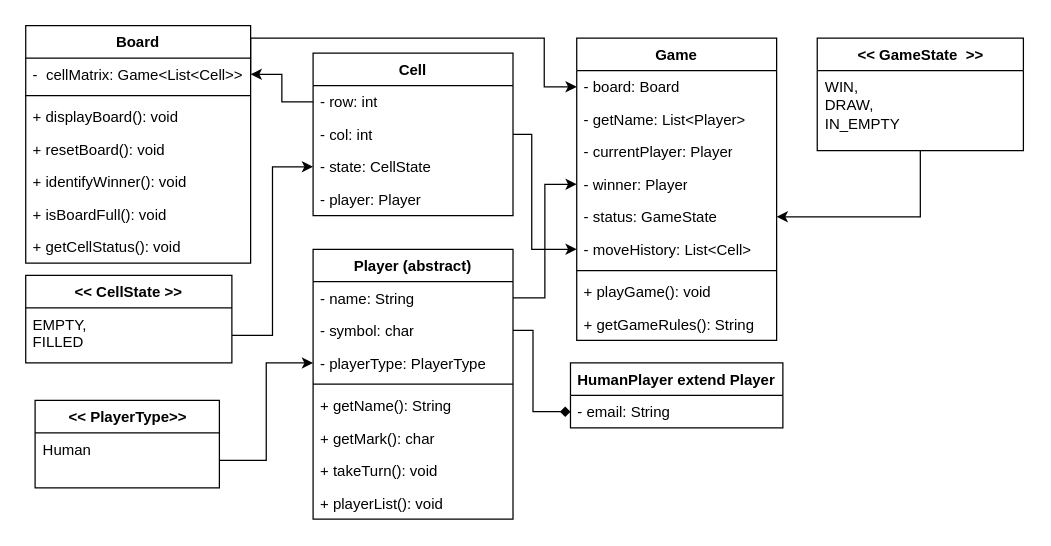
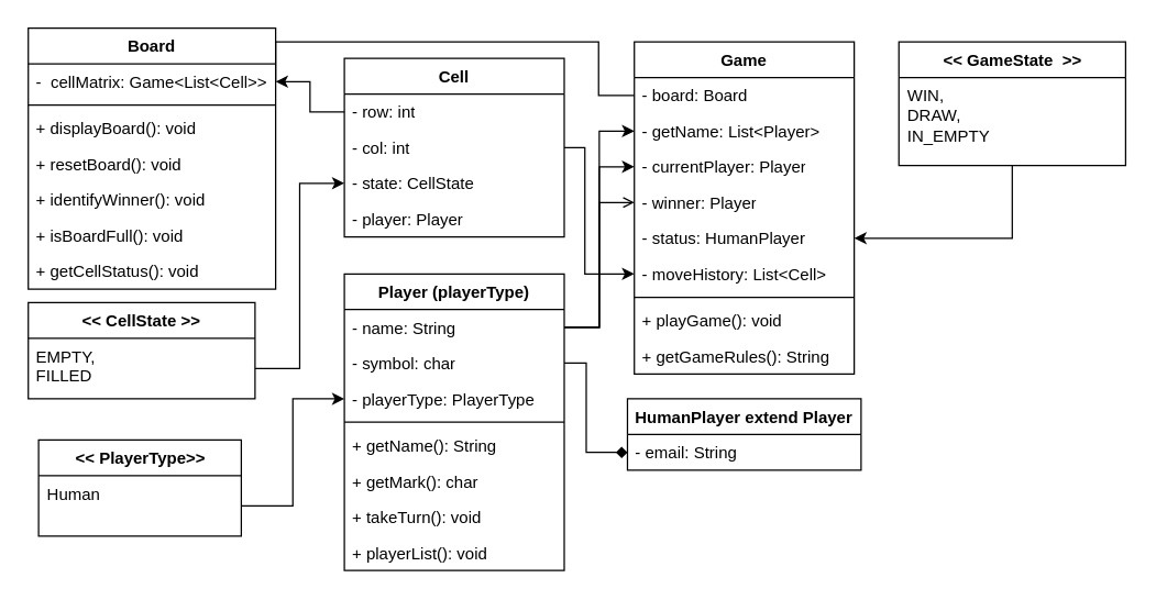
  <mxCell id="0" />
  <mxCell id="1" parent="0" />
  <mxCell id="2" value="Game" style="swimlane;fontStyle=1;align=center;verticalAlign=top;childLayout=stackLayout;horizontal=1;startSize=26;horizontalStack=0;resizeParent=1;resizeParentMax=0;resizeLast=0;collapsible=1;marginBottom=0;whiteSpace=wrap;html=1;" vertex="1" parent="1"><mxGeometry x="461" y="30" width="160" height="242" as="geometry" /></mxCell>
  <mxCell id="3" value="- board: Board" style="text;strokeColor=none;fillColor=none;align=left;verticalAlign=top;spacingLeft=4;spacingRight=4;overflow=hidden;rotatable=0;points=[[0,0.5],[1,0.5]];portConstraint=eastwest;whiteSpace=wrap;html=1;" vertex="1" parent="2"><mxGeometry y="26" width="160" height="26" as="geometry" /></mxCell>
  <mxCell id="4" value="- getName: List&amp;lt;Player&amp;gt;" style="text;strokeColor=none;fillColor=none;align=left;verticalAlign=top;spacingLeft=4;spacingRight=4;overflow=hidden;rotatable=0;points=[[0,0.5],[1,0.5]];portConstraint=eastwest;whiteSpace=wrap;html=1;" vertex="1" parent="2"><mxGeometry y="52" width="160" height="26" as="geometry" /></mxCell>
  <mxCell id="5" value="- currentPlayer: Player" style="text;strokeColor=none;fillColor=none;align=left;verticalAlign=top;spacingLeft=4;spacingRight=4;overflow=hidden;rotatable=0;points=[[0,0.5],[1,0.5]];portConstraint=eastwest;whiteSpace=wrap;html=1;" vertex="1" parent="2"><mxGeometry y="78" width="160" height="26" as="geometry" /></mxCell>
  <mxCell id="6" value="- winner: Player" style="text;strokeColor=none;fillColor=none;align=left;verticalAlign=top;spacingLeft=4;spacingRight=4;overflow=hidden;rotatable=0;points=[[0,0.5],[1,0.5]];portConstraint=eastwest;whiteSpace=wrap;html=1;" vertex="1" parent="2"><mxGeometry y="104" width="160" height="26" as="geometry" /></mxCell>
- <mxCell id="7" value="- status: GameState&amp;nbsp;" style="text;strokeColor=none;fillColor=none;align=left;verticalAlign=top;spacingLeft=4;spacingRight=4;overflow=hidden;rotatable=0;points=[[0,0.5],[1,0.5]];portConstraint=eastwest;whiteSpace=wrap;html=1;" vertex="1" parent="2"><mxGeometry y="130" width="160" height="26" as="geometry" /></mxCell>
+ <mxCell id="7" value="- status: HumanPlayer&amp;nbsp;" style="text;strokeColor=none;fillColor=none;align=left;verticalAlign=top;spacingLeft=4;spacingRight=4;overflow=hidden;rotatable=0;points=[[0,0.5],[1,0.5]];portConstraint=eastwest;whiteSpace=wrap;html=1;" vertex="1" parent="2"><mxGeometry y="130" width="160" height="26" as="geometry" /></mxCell>
  <mxCell id="8" value="- moveHistory: List&amp;lt;Cell&amp;gt;&amp;nbsp;" style="text;strokeColor=none;fillColor=none;align=left;verticalAlign=top;spacingLeft=4;spacingRight=4;overflow=hidden;rotatable=0;points=[[0,0.5],[1,0.5]];portConstraint=eastwest;whiteSpace=wrap;html=1;" vertex="1" parent="2"><mxGeometry y="156" width="160" height="26" as="geometry" /></mxCell>
  <mxCell id="9" value="" style="line;strokeWidth=1;fillColor=none;align=left;verticalAlign=middle;spacingTop=-1;spacingLeft=3;spacingRight=3;rotatable=0;labelPosition=right;points=[];portConstraint=eastwest;strokeColor=inherit;" vertex="1" parent="2"><mxGeometry y="182" width="160" height="8" as="geometry" /></mxCell>
  <mxCell id="10" value="+ playGame(): void" style="text;strokeColor=none;fillColor=none;align=left;verticalAlign=top;spacingLeft=4;spacingRight=4;overflow=hidden;rotatable=0;points=[[0,0.5],[1,0.5]];portConstraint=eastwest;whiteSpace=wrap;html=1;" vertex="1" parent="2"><mxGeometry y="190" width="160" height="26" as="geometry" /></mxCell>
  <mxCell id="11" value="+ getGameRules(): String" style="text;strokeColor=none;fillColor=none;align=left;verticalAlign=top;spacingLeft=4;spacingRight=4;overflow=hidden;rotatable=0;points=[[0,0.5],[1,0.5]];portConstraint=eastwest;whiteSpace=wrap;html=1;" vertex="1" parent="2"><mxGeometry y="216" width="160" height="26" as="geometry" /></mxCell>
  <mxCell id="12" value="Board" style="swimlane;fontStyle=1;align=center;verticalAlign=top;childLayout=stackLayout;horizontal=1;startSize=26;horizontalStack=0;resizeParent=1;resizeParentMax=0;resizeLast=0;collapsible=1;marginBottom=0;whiteSpace=wrap;html=1;" vertex="1" parent="1"><mxGeometry x="20" y="20" width="180" height="190" as="geometry" /></mxCell>
  <mxCell id="13" value="-&amp;nbsp; cellMatrix: Game&amp;lt;List&amp;lt;Cell&amp;gt;&amp;gt;" style="text;strokeColor=none;fillColor=none;align=left;verticalAlign=top;spacingLeft=4;spacingRight=4;overflow=hidden;rotatable=0;points=[[0,0.5],[1,0.5]];portConstraint=eastwest;whiteSpace=wrap;html=1;" vertex="1" parent="12"><mxGeometry y="26" width="180" height="26" as="geometry" /></mxCell>
  <mxCell id="14" value="" style="line;strokeWidth=1;fillColor=none;align=left;verticalAlign=middle;spacingTop=-1;spacingLeft=3;spacingRight=3;rotatable=0;labelPosition=right;points=[];portConstraint=eastwest;strokeColor=inherit;" vertex="1" parent="12"><mxGeometry y="52" width="180" height="8" as="geometry" /></mxCell>
  <mxCell id="15" value="+ displayBoard(): void" style="text;strokeColor=none;fillColor=none;align=left;verticalAlign=top;spacingLeft=4;spacingRight=4;overflow=hidden;rotatable=0;points=[[0,0.5],[1,0.5]];portConstraint=eastwest;whiteSpace=wrap;html=1;" vertex="1" parent="12"><mxGeometry y="60" width="180" height="26" as="geometry" /></mxCell>
  <mxCell id="16" value="+ resetBoard(): void" style="text;strokeColor=none;fillColor=none;align=left;verticalAlign=top;spacingLeft=4;spacingRight=4;overflow=hidden;rotatable=0;points=[[0,0.5],[1,0.5]];portConstraint=eastwest;whiteSpace=wrap;html=1;" vertex="1" parent="12"><mxGeometry y="86" width="180" height="26" as="geometry" /></mxCell>
  <mxCell id="17" value="+ identifyWinner(): void" style="text;strokeColor=none;fillColor=none;align=left;verticalAlign=top;spacingLeft=4;spacingRight=4;overflow=hidden;rotatable=0;points=[[0,0.5],[1,0.5]];portConstraint=eastwest;whiteSpace=wrap;html=1;" vertex="1" parent="12"><mxGeometry y="112" width="180" height="26" as="geometry" /></mxCell>
  <mxCell id="18" value="+ isBoardFull(): void" style="text;strokeColor=none;fillColor=none;align=left;verticalAlign=top;spacingLeft=4;spacingRight=4;overflow=hidden;rotatable=0;points=[[0,0.5],[1,0.5]];portConstraint=eastwest;whiteSpace=wrap;html=1;" vertex="1" parent="12"><mxGeometry y="138" width="180" height="26" as="geometry" /></mxCell>
  <mxCell id="19" value="+ getCellStatus(): void" style="text;strokeColor=none;fillColor=none;align=left;verticalAlign=top;spacingLeft=4;spacingRight=4;overflow=hidden;rotatable=0;points=[[0,0.5],[1,0.5]];portConstraint=eastwest;whiteSpace=wrap;html=1;" vertex="1" parent="12"><mxGeometry y="164" width="180" height="26" as="geometry" /></mxCell>
  <mxCell id="20" style="edgeStyle=orthogonalEdgeStyle;rounded=0;orthogonalLoop=1;jettySize=auto;html=1;entryX=1;entryY=0.5;entryDx=0;entryDy=0;" edge="1" parent="1" source="21" target="7"><mxGeometry relative="1" as="geometry" /></mxCell>
  <mxCell id="21" value="&amp;lt;&amp;lt; GameState&amp;nbsp; &amp;gt;&amp;gt;" style="swimlane;fontStyle=1;align=center;verticalAlign=top;childLayout=stackLayout;horizontal=1;startSize=26;horizontalStack=0;resizeParent=1;resizeParentMax=0;resizeLast=0;collapsible=1;marginBottom=0;whiteSpace=wrap;html=1;" vertex="1" parent="1"><mxGeometry x="653.5" y="30" width="165" height="90" as="geometry" /></mxCell>
  <mxCell id="22" value="&lt;div&gt;&lt;span style=&quot;font-size: 12px;&quot;&gt;WIN,&lt;/span&gt;&lt;/div&gt;&lt;div&gt;&lt;span style=&quot;font-size: 12px;&quot;&gt;DRAW,&lt;/span&gt;&lt;/div&gt;&lt;div&gt;&lt;span style=&quot;font-size: 12px;&quot;&gt;IN_EMPTY&lt;/span&gt;&lt;/div&gt;" style="text;strokeColor=none;fillColor=none;align=left;verticalAlign=top;spacingLeft=4;spacingRight=4;overflow=hidden;rotatable=0;points=[[0,0.5],[1,0.5]];portConstraint=eastwest;whiteSpace=wrap;html=1;" vertex="1" parent="21"><mxGeometry y="26" width="165" height="64" as="geometry" /></mxCell>
  <mxCell id="23" value="Cell" style="swimlane;fontStyle=1;align=center;verticalAlign=top;childLayout=stackLayout;horizontal=1;startSize=26;horizontalStack=0;resizeParent=1;resizeParentMax=0;resizeLast=0;collapsible=1;marginBottom=0;whiteSpace=wrap;html=1;" vertex="1" parent="1"><mxGeometry x="250" y="42" width="160" height="130" as="geometry" /></mxCell>
  <mxCell id="24" value="- row: int" style="text;strokeColor=none;fillColor=none;align=left;verticalAlign=top;spacingLeft=4;spacingRight=4;overflow=hidden;rotatable=0;points=[[0,0.5],[1,0.5]];portConstraint=eastwest;whiteSpace=wrap;html=1;" vertex="1" parent="23"><mxGeometry y="26" width="160" height="26" as="geometry" /></mxCell>
  <mxCell id="25" value="- col: int" style="text;strokeColor=none;fillColor=none;align=left;verticalAlign=top;spacingLeft=4;spacingRight=4;overflow=hidden;rotatable=0;points=[[0,0.5],[1,0.5]];portConstraint=eastwest;whiteSpace=wrap;html=1;" vertex="1" parent="23"><mxGeometry y="52" width="160" height="26" as="geometry" /></mxCell>
  <mxCell id="26" value="- state: CellState" style="text;strokeColor=none;fillColor=none;align=left;verticalAlign=top;spacingLeft=4;spacingRight=4;overflow=hidden;rotatable=0;points=[[0,0.5],[1,0.5]];portConstraint=eastwest;whiteSpace=wrap;html=1;" vertex="1" parent="23"><mxGeometry y="78" width="160" height="26" as="geometry" /></mxCell>
  <mxCell id="27" value="- player: Player" style="text;strokeColor=none;fillColor=none;align=left;verticalAlign=top;spacingLeft=4;spacingRight=4;overflow=hidden;rotatable=0;points=[[0,0.5],[1,0.5]];portConstraint=eastwest;whiteSpace=wrap;html=1;" vertex="1" parent="23"><mxGeometry y="104" width="160" height="26" as="geometry" /></mxCell>
  <mxCell id="28" value="&amp;lt;&amp;lt; CellState&amp;nbsp;&amp;gt;&amp;gt;" style="swimlane;fontStyle=1;align=center;verticalAlign=top;childLayout=stackLayout;horizontal=1;startSize=26;horizontalStack=0;resizeParent=1;resizeParentMax=0;resizeLast=0;collapsible=1;marginBottom=0;whiteSpace=wrap;html=1;" vertex="1" parent="1"><mxGeometry x="20" y="220" width="165" height="70" as="geometry" /></mxCell>
  <mxCell id="29" value="&lt;div&gt;&lt;span style=&quot;font-size: 12px;&quot;&gt;EMPTY,&lt;/span&gt;&lt;/div&gt;&lt;div&gt;&lt;span style=&quot;font-size: 12px;&quot;&gt;FILLED&lt;/span&gt;&lt;/div&gt;" style="text;strokeColor=none;fillColor=none;align=left;verticalAlign=top;spacingLeft=4;spacingRight=4;overflow=hidden;rotatable=0;points=[[0,0.5],[1,0.5]];portConstraint=eastwest;whiteSpace=wrap;html=1;" vertex="1" parent="28"><mxGeometry y="26" width="165" height="44" as="geometry" /></mxCell>
- <mxCell id="30" value="Player (abstract)" style="swimlane;fontStyle=1;align=center;verticalAlign=top;childLayout=stackLayout;horizontal=1;startSize=26;horizontalStack=0;resizeParent=1;resizeParentMax=0;resizeLast=0;collapsible=1;marginBottom=0;whiteSpace=wrap;html=1;" vertex="1" parent="1"><mxGeometry x="250" y="199" width="160" height="216" as="geometry" /></mxCell>
+ <mxCell id="30" value="Player (playerType)" style="swimlane;fontStyle=1;align=center;verticalAlign=top;childLayout=stackLayout;horizontal=1;startSize=26;horizontalStack=0;resizeParent=1;resizeParentMax=0;resizeLast=0;collapsible=1;marginBottom=0;whiteSpace=wrap;html=1;" vertex="1" parent="1"><mxGeometry x="250" y="199" width="160" height="216" as="geometry" /></mxCell>
  <mxCell id="31" value="- name: String" style="text;strokeColor=none;fillColor=none;align=left;verticalAlign=top;spacingLeft=4;spacingRight=4;overflow=hidden;rotatable=0;points=[[0,0.5],[1,0.5]];portConstraint=eastwest;whiteSpace=wrap;html=1;" vertex="1" parent="30"><mxGeometry y="26" width="160" height="26" as="geometry" /></mxCell>
  <mxCell id="32" value="- symbol: char" style="text;strokeColor=none;fillColor=none;align=left;verticalAlign=top;spacingLeft=4;spacingRight=4;overflow=hidden;rotatable=0;points=[[0,0.5],[1,0.5]];portConstraint=eastwest;whiteSpace=wrap;html=1;" vertex="1" parent="30"><mxGeometry y="52" width="160" height="26" as="geometry" /></mxCell>
  <mxCell id="33" value="- playerType: PlayerType" style="text;strokeColor=none;fillColor=none;align=left;verticalAlign=top;spacingLeft=4;spacingRight=4;overflow=hidden;rotatable=0;points=[[0,0.5],[1,0.5]];portConstraint=eastwest;whiteSpace=wrap;html=1;" vertex="1" parent="30"><mxGeometry y="78" width="160" height="26" as="geometry" /></mxCell>
  <mxCell id="34" value="" style="line;strokeWidth=1;fillColor=none;align=left;verticalAlign=middle;spacingTop=-1;spacingLeft=3;spacingRight=3;rotatable=0;labelPosition=right;points=[];portConstraint=eastwest;strokeColor=inherit;" vertex="1" parent="30"><mxGeometry y="104" width="160" height="8" as="geometry" /></mxCell>
  <mxCell id="35" value="+ getName(): String" style="text;strokeColor=none;fillColor=none;align=left;verticalAlign=top;spacingLeft=4;spacingRight=4;overflow=hidden;rotatable=0;points=[[0,0.5],[1,0.5]];portConstraint=eastwest;whiteSpace=wrap;html=1;" vertex="1" parent="30"><mxGeometry y="112" width="160" height="26" as="geometry" /></mxCell>
  <mxCell id="36" value="+ getMark(): char" style="text;strokeColor=none;fillColor=none;align=left;verticalAlign=top;spacingLeft=4;spacingRight=4;overflow=hidden;rotatable=0;points=[[0,0.5],[1,0.5]];portConstraint=eastwest;whiteSpace=wrap;html=1;" vertex="1" parent="30"><mxGeometry y="138" width="160" height="26" as="geometry" /></mxCell>
  <mxCell id="37" value="+ takeTurn(): void" style="text;strokeColor=none;fillColor=none;align=left;verticalAlign=top;spacingLeft=4;spacingRight=4;overflow=hidden;rotatable=0;points=[[0,0.5],[1,0.5]];portConstraint=eastwest;whiteSpace=wrap;html=1;" vertex="1" parent="30"><mxGeometry y="164" width="160" height="26" as="geometry" /></mxCell>
  <mxCell id="38" value="+ playerList(): void" style="text;strokeColor=none;fillColor=none;align=left;verticalAlign=top;spacingLeft=4;spacingRight=4;overflow=hidden;rotatable=0;points=[[0,0.5],[1,0.5]];portConstraint=eastwest;whiteSpace=wrap;html=1;" vertex="1" parent="30"><mxGeometry y="190" width="160" height="26" as="geometry" /></mxCell>
  <mxCell id="39" value="&amp;lt;&amp;lt; PlayerType&amp;gt;&amp;gt;" style="swimlane;fontStyle=1;align=center;verticalAlign=top;childLayout=stackLayout;horizontal=1;startSize=26;horizontalStack=0;resizeParent=1;resizeParentMax=0;resizeLast=0;collapsible=1;marginBottom=0;whiteSpace=wrap;html=1;" vertex="1" parent="1"><mxGeometry x="27.5" y="320" width="147.5" height="70" as="geometry" /></mxCell>
  <mxCell id="40" value="&lt;span style=&quot;font-size: 12px;&quot;&gt;Human&lt;/span&gt;" style="text;strokeColor=none;fillColor=none;align=left;verticalAlign=top;spacingLeft=4;spacingRight=4;overflow=hidden;rotatable=0;points=[[0,0.5],[1,0.5]];portConstraint=eastwest;whiteSpace=wrap;html=1;" vertex="1" parent="39"><mxGeometry y="26" width="147.5" height="44" as="geometry" /></mxCell>
  <mxCell id="41" value="HumanPlayer extend Player" style="swimlane;fontStyle=1;align=center;verticalAlign=top;childLayout=stackLayout;horizontal=1;startSize=26;horizontalStack=0;resizeParent=1;resizeParentMax=0;resizeLast=0;collapsible=1;marginBottom=0;whiteSpace=wrap;html=1;" vertex="1" parent="1"><mxGeometry x="456" y="290" width="170" height="52" as="geometry" /></mxCell>
  <mxCell id="42" value="- email: String" style="text;strokeColor=none;fillColor=none;align=left;verticalAlign=top;spacingLeft=4;spacingRight=4;overflow=hidden;rotatable=0;points=[[0,0.5],[1,0.5]];portConstraint=eastwest;whiteSpace=wrap;html=1;" vertex="1" parent="41"><mxGeometry y="26" width="170" height="26" as="geometry" /></mxCell>
- <mxCell id="44" style="edgeStyle=orthogonalEdgeStyle;rounded=0;orthogonalLoop=1;jettySize=auto;html=1;exitX=1;exitY=0.5;exitDx=0;exitDy=0;entryX=0;entryY=0.5;entryDx=0;entryDy=0;" edge="1" parent="1" source="31" target="6"><mxGeometry relative="1" as="geometry" /></mxCell>
+ <mxCell id="43" style="edgeStyle=orthogonalEdgeStyle;rounded=0;orthogonalLoop=1;jettySize=auto;html=1;exitX=1;exitY=0.5;exitDx=0;exitDy=0;entryX=0;entryY=0.5;entryDx=0;entryDy=0;" edge="1" parent="1" source="31" target="5"><mxGeometry relative="1" as="geometry" /></mxCell>
+ <mxCell id="44" style="edgeStyle=orthogonalEdgeStyle;rounded=0;orthogonalLoop=1;jettySize=auto;html=1;exitX=1;exitY=0.5;exitDx=0;exitDy=0;entryX=0;entryY=0.5;entryDx=0;entryDy=0;endArrow=open;" edge="1" parent="1" source="31" target="6"><mxGeometry relative="1" as="geometry" /></mxCell>
  <mxCell id="45" style="edgeStyle=orthogonalEdgeStyle;rounded=0;orthogonalLoop=1;jettySize=auto;html=1;exitX=1;exitY=0.5;exitDx=0;exitDy=0;entryX=0;entryY=0.5;entryDx=0;entryDy=0;" edge="1" parent="1" source="25" target="8"><mxGeometry relative="1" as="geometry"><Array as="points"><mxPoint x="425" y="107" /><mxPoint x="425" y="199" /></Array></mxGeometry></mxCell>
- <mxCell id="46" style="edgeStyle=orthogonalEdgeStyle;rounded=0;orthogonalLoop=1;jettySize=auto;html=1;exitX=1;exitY=0.5;exitDx=0;exitDy=0;entryX=0;entryY=0.5;entryDx=0;entryDy=0;" edge="1" parent="1" source="13" target="3"><mxGeometry relative="1" as="geometry"><Array as="points"><mxPoint x="200" y="30" /><mxPoint x="435" y="30" /><mxPoint x="435" y="69" /></Array></mxGeometry></mxCell>
+ <mxCell id="46" style="edgeStyle=orthogonalEdgeStyle;rounded=0;orthogonalLoop=1;jettySize=auto;html=1;exitX=1;exitY=0.5;exitDx=0;exitDy=0;entryX=0;entryY=0.5;entryDx=0;entryDy=0;endArrow=none;" edge="1" parent="1" source="13" target="3"><mxGeometry relative="1" as="geometry"><Array as="points"><mxPoint x="200" y="30" /><mxPoint x="435" y="30" /><mxPoint x="435" y="69" /></Array></mxGeometry></mxCell>
+ <mxCell id="47" style="edgeStyle=orthogonalEdgeStyle;rounded=0;orthogonalLoop=1;jettySize=auto;html=1;exitX=1;exitY=0.5;exitDx=0;exitDy=0;entryX=0;entryY=0.5;entryDx=0;entryDy=0;" edge="1" parent="1" source="31" target="4"><mxGeometry relative="1" as="geometry" /></mxCell>
  <mxCell id="48" style="edgeStyle=orthogonalEdgeStyle;rounded=0;orthogonalLoop=1;jettySize=auto;html=1;exitX=1;exitY=0.5;exitDx=0;exitDy=0;endArrow=diamond;" edge="1" parent="1" source="32" target="42"><mxGeometry relative="1" as="geometry"><Array as="points"><mxPoint x="426" y="264" /><mxPoint x="426" y="329" /></Array></mxGeometry></mxCell>
  <mxCell id="49" style="edgeStyle=orthogonalEdgeStyle;rounded=0;orthogonalLoop=1;jettySize=auto;html=1;exitX=0;exitY=0.5;exitDx=0;exitDy=0;entryX=1;entryY=0.5;entryDx=0;entryDy=0;" edge="1" parent="1" source="24" target="13"><mxGeometry relative="1" as="geometry" /></mxCell>
  <mxCell id="50" style="edgeStyle=orthogonalEdgeStyle;rounded=0;orthogonalLoop=1;jettySize=auto;html=1;exitX=1;exitY=0.5;exitDx=0;exitDy=0;entryX=0;entryY=0.5;entryDx=0;entryDy=0;" edge="1" parent="1" source="29" target="26"><mxGeometry relative="1" as="geometry" /></mxCell>
  <mxCell id="51" style="edgeStyle=orthogonalEdgeStyle;rounded=0;orthogonalLoop=1;jettySize=auto;html=1;exitX=1;exitY=0.5;exitDx=0;exitDy=0;entryX=0;entryY=0.5;entryDx=0;entryDy=0;" edge="1" parent="1" source="40" target="33"><mxGeometry relative="1" as="geometry" /></mxCell>
